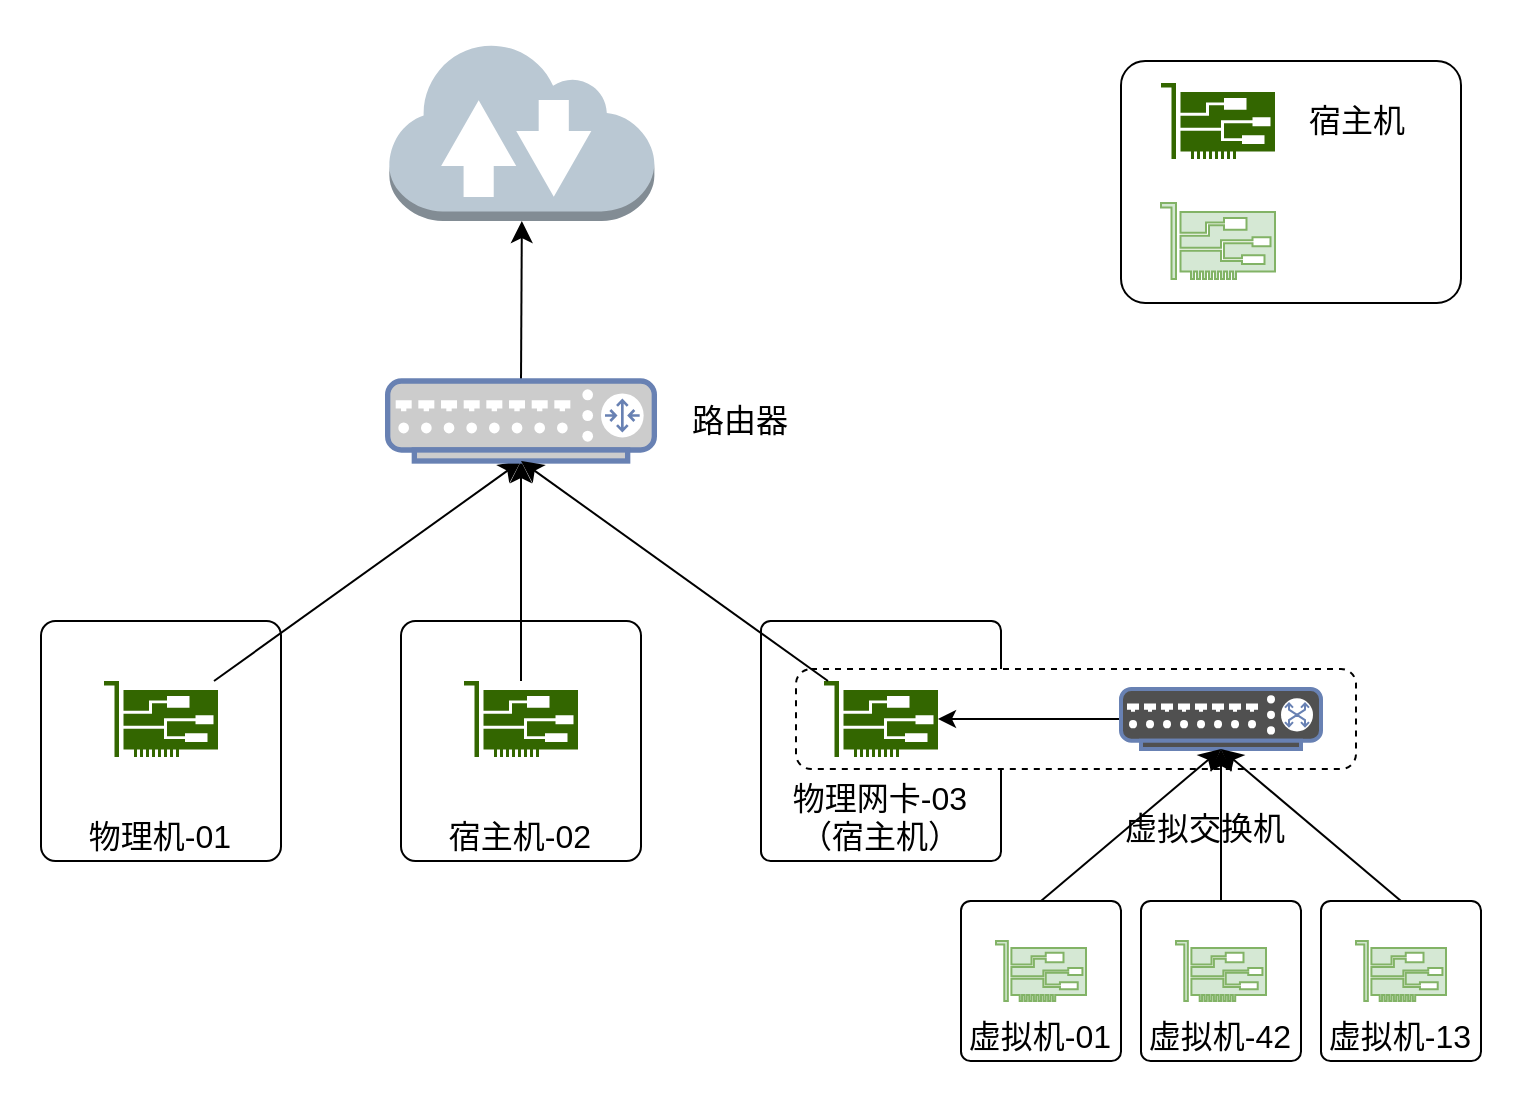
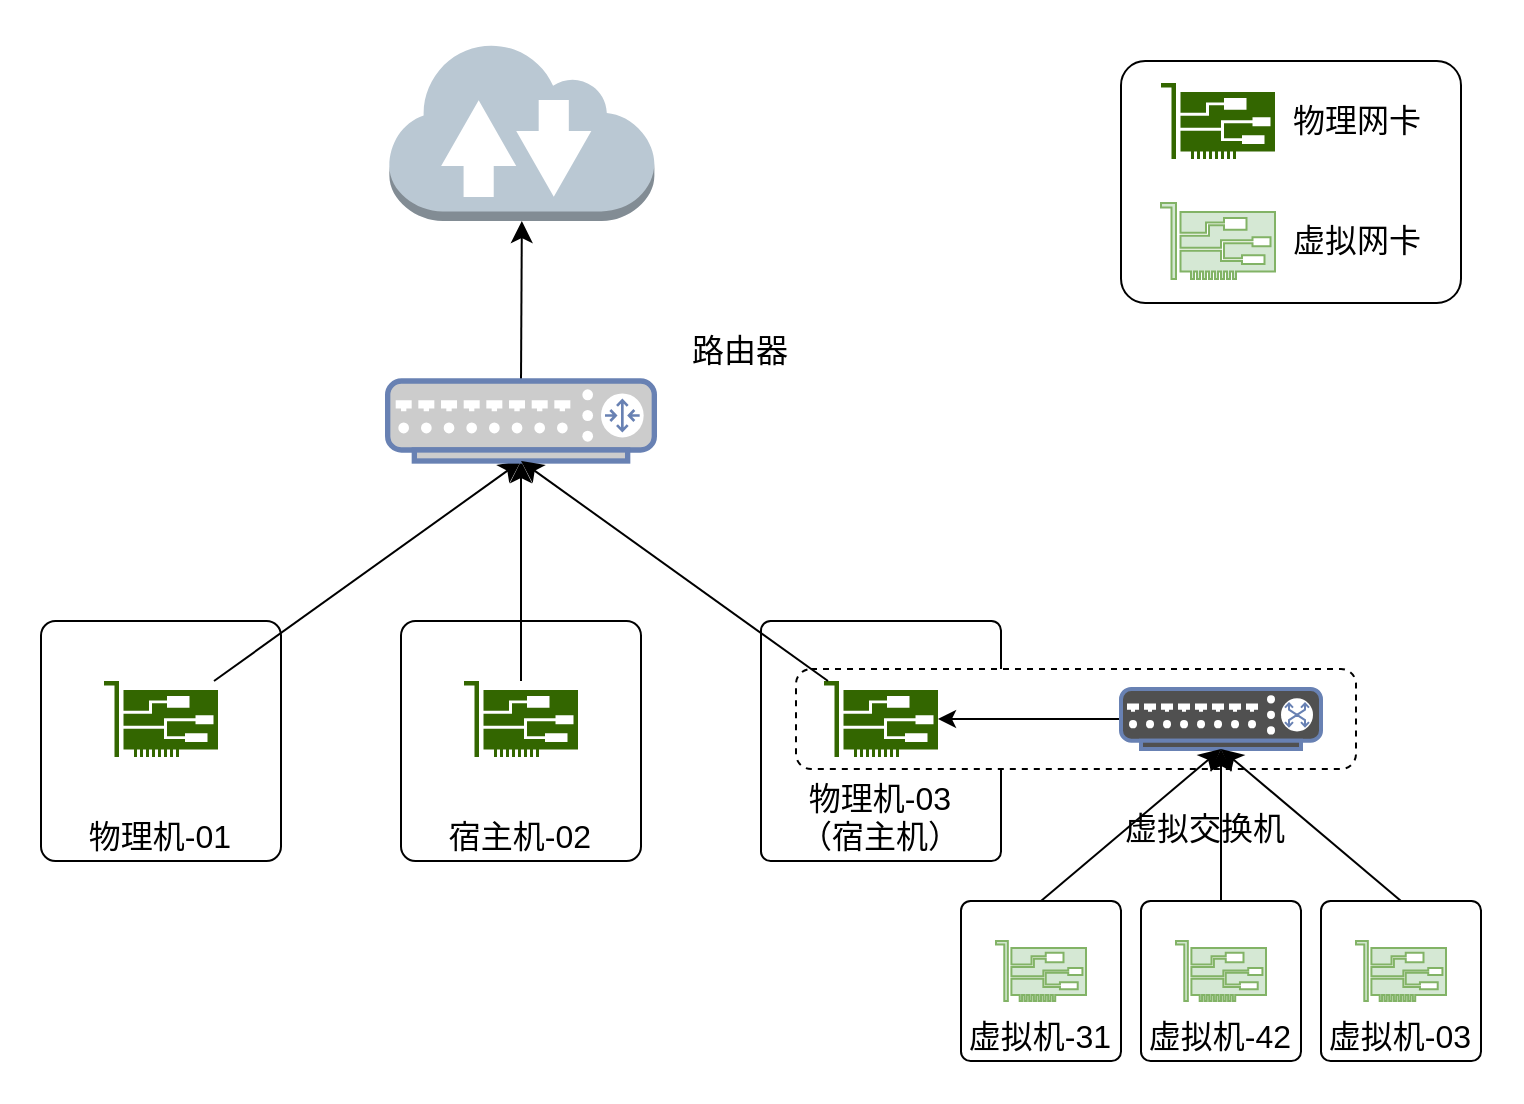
  <mxCell id="0" />
  <mxCell id="1" parent="0" />
- <mxCell id="2" value="物理网卡-03&lt;br&gt;（宿主机）" style="rounded=1;whiteSpace=wrap;html=1;fontSize=16;arcSize=4;align=center;verticalAlign=bottom;" parent="1" vertex="1"><mxGeometry x="380" y="310" width="120" height="120" as="geometry" /></mxCell>
+ <mxCell id="2" value="物理机-03&lt;br&gt;（宿主机）" style="rounded=1;whiteSpace=wrap;html=1;fontSize=16;arcSize=4;align=center;verticalAlign=bottom;" parent="1" vertex="1"><mxGeometry x="380" y="310" width="120" height="120" as="geometry" /></mxCell>
  <mxCell id="3" value="宿主机-02" style="rounded=1;whiteSpace=wrap;html=1;fontSize=16;arcSize=6;align=center;verticalAlign=bottom;" parent="1" vertex="1"><mxGeometry x="200" y="310" width="120" height="120" as="geometry" /></mxCell>
  <mxCell id="4" value="物理机-01" style="rounded=1;whiteSpace=wrap;html=1;fontSize=16;arcSize=6;align=center;verticalAlign=bottom;" parent="1" vertex="1"><mxGeometry x="20" y="310" width="120" height="120" as="geometry" /></mxCell>
  <mxCell id="5" value="" style="sketch=0;pointerEvents=1;shadow=0;dashed=0;html=1;strokeColor=none;fillColor=#336600;labelPosition=center;verticalLabelPosition=bottom;verticalAlign=top;outlineConnect=0;align=center;shape=mxgraph.office.devices.nic;fontSize=16;" parent="1" vertex="1"><mxGeometry x="231.5" y="340" width="57" height="38" as="geometry" /></mxCell>
  <mxCell id="6" style="edgeStyle=none;curved=1;rounded=0;orthogonalLoop=1;jettySize=auto;html=1;entryX=0.5;entryY=1;entryDx=0;entryDy=0;entryPerimeter=0;fontSize=12;startSize=8;endSize=8;" parent="1" source="8" target="10" edge="1"><mxGeometry relative="1" as="geometry"><mxPoint x="70" y="250" as="sourcePoint" /><mxPoint x="260.005" y="230" as="targetPoint" /></mxGeometry></mxCell>
  <mxCell id="7" style="edgeStyle=none;curved=1;rounded=0;orthogonalLoop=1;jettySize=auto;html=1;entryX=0.5;entryY=1;entryDx=0;entryDy=0;entryPerimeter=0;fontSize=12;startSize=8;endSize=8;" parent="1" source="5" target="10" edge="1"><mxGeometry relative="1" as="geometry"><mxPoint x="260.005" y="230" as="targetPoint" /></mxGeometry></mxCell>
  <mxCell id="8" value="" style="sketch=0;pointerEvents=1;shadow=0;dashed=0;html=1;strokeColor=none;fillColor=#336600;labelPosition=center;verticalLabelPosition=bottom;verticalAlign=bottom;outlineConnect=0;align=center;shape=mxgraph.office.devices.nic;fontSize=16;" parent="1" vertex="1"><mxGeometry x="51.5" y="340" width="57" height="38" as="geometry" /></mxCell>
  <mxCell id="9" style="edgeStyle=none;curved=1;rounded=0;orthogonalLoop=1;jettySize=auto;html=1;exitX=0.5;exitY=0;exitDx=0;exitDy=0;exitPerimeter=0;entryX=0.5;entryY=1;entryDx=0;entryDy=0;entryPerimeter=0;fontSize=12;startSize=8;endSize=8;" parent="1" source="10" target="11" edge="1"><mxGeometry relative="1" as="geometry"><mxPoint x="260" y="110" as="targetPoint" /></mxGeometry></mxCell>
  <mxCell id="10" value="" style="fontColor=#0066CC;verticalAlign=top;verticalLabelPosition=bottom;labelPosition=center;align=center;html=1;outlineConnect=0;fillColor=#CCCCCC;strokeColor=#6881B3;gradientColor=none;gradientDirection=north;strokeWidth=2;shape=mxgraph.networks.router;fontSize=16;" parent="1" vertex="1"><mxGeometry x="193.34" y="190" width="133.33" height="40" as="geometry" /></mxCell>
  <mxCell id="11" value="" style="outlineConnect=0;dashed=0;verticalLabelPosition=bottom;verticalAlign=top;align=center;html=1;shape=mxgraph.aws3.internet_2;fillColor=#bac8d3;fontSize=16;strokeColor=#23445d;" parent="1" vertex="1"><mxGeometry x="194.17" y="20" width="132.5" height="90" as="geometry" /></mxCell>
- <mxCell id="12" value="路由器" style="text;html=1;strokeColor=none;fillColor=none;align=center;verticalAlign=middle;whiteSpace=wrap;rounded=0;fontSize=16;" parent="1" vertex="1"><mxGeometry x="340" y="195" width="60" height="30" as="geometry" /></mxCell>
+ <mxCell id="12" value="路由器" style="text;html=1;strokeColor=none;fillColor=none;align=center;verticalAlign=middle;whiteSpace=wrap;rounded=0;fontSize=16;" parent="1" vertex="1"><mxGeometry x="340" y="160" width="60" height="30" as="geometry" /></mxCell>
  <mxCell id="13" value="虚拟交换机" style="text;html=1;strokeColor=none;fillColor=none;align=center;verticalAlign=middle;whiteSpace=wrap;rounded=0;fontSize=16;" parent="1" vertex="1"><mxGeometry x="560" y="399" width="85" height="30" as="geometry" /></mxCell>
  <mxCell id="14" value="" style="group" parent="1" vertex="1" connectable="0"><mxGeometry x="560" y="30" width="170" height="121" as="geometry" /></mxCell>
  <mxCell id="15" value="" style="rounded=1;whiteSpace=wrap;html=1;fontSize=16;arcSize=10;" parent="14" vertex="1"><mxGeometry width="170" height="121" as="geometry" /></mxCell>
  <mxCell id="16" value="" style="sketch=0;pointerEvents=1;shadow=0;dashed=0;html=1;strokeColor=none;fillColor=#336600;labelPosition=center;verticalLabelPosition=bottom;verticalAlign=bottom;outlineConnect=0;align=center;shape=mxgraph.office.devices.nic;fontSize=16;" parent="14" vertex="1"><mxGeometry x="20" y="11" width="57" height="38" as="geometry" /></mxCell>
  <mxCell id="17" value="" style="sketch=0;pointerEvents=1;shadow=0;dashed=0;html=1;strokeColor=#82b366;fillColor=#d5e8d4;labelPosition=center;verticalLabelPosition=bottom;verticalAlign=top;outlineConnect=0;align=center;shape=mxgraph.office.devices.nic;fontSize=16;" parent="14" vertex="1"><mxGeometry x="20" y="71" width="57" height="38" as="geometry" /></mxCell>
- <mxCell id="18" value="宿主机" style="text;html=1;strokeColor=none;fillColor=none;align=center;verticalAlign=middle;whiteSpace=wrap;rounded=0;fontSize=16;" parent="14" vertex="1"><mxGeometry x="77" y="15" width="83" height="30" as="geometry" /></mxCell>
+ <mxCell id="18" value="物理网卡" style="text;html=1;strokeColor=none;fillColor=none;align=center;verticalAlign=middle;whiteSpace=wrap;rounded=0;fontSize=16;" parent="14" vertex="1"><mxGeometry x="77" y="15" width="83" height="30" as="geometry" /></mxCell>
+ <mxCell id="19" value="虚拟网卡" style="text;html=1;strokeColor=none;fillColor=none;align=center;verticalAlign=middle;whiteSpace=wrap;rounded=0;fontSize=16;" parent="14" vertex="1"><mxGeometry x="77" y="75" width="83" height="30" as="geometry" /></mxCell>
  <mxCell id="20" value="" style="rounded=1;whiteSpace=wrap;html=1;dashed=1;" parent="1" vertex="1"><mxGeometry x="397.5" y="334" width="280" height="50" as="geometry" /></mxCell>
  <mxCell id="21" style="edgeStyle=orthogonalEdgeStyle;rounded=0;orthogonalLoop=1;jettySize=auto;html=1;exitX=0;exitY=0.5;exitDx=0;exitDy=0;exitPerimeter=0;" parent="1" source="22" target="27" edge="1"><mxGeometry relative="1" as="geometry" /></mxCell>
  <mxCell id="22" value="" style="fontColor=#0066CC;verticalAlign=top;verticalLabelPosition=bottom;labelPosition=center;align=center;html=1;outlineConnect=0;fillColor=#505050;strokeColor=#6881B3;gradientColor=none;gradientDirection=north;strokeWidth=2;shape=mxgraph.networks.switch;fontSize=16;" parent="1" vertex="1"><mxGeometry x="560" y="344" width="100" height="30" as="geometry" /></mxCell>
  <mxCell id="23" style="edgeStyle=none;curved=1;rounded=0;orthogonalLoop=1;jettySize=auto;html=1;exitX=0.5;exitY=0;exitDx=0;exitDy=0;entryX=0.5;entryY=1;entryDx=0;entryDy=0;entryPerimeter=0;fontSize=12;startSize=8;endSize=8;" parent="1" source="24" target="22" edge="1"><mxGeometry relative="1" as="geometry" /></mxCell>
- <mxCell id="24" value="虚拟机-01" style="rounded=1;whiteSpace=wrap;html=1;fontSize=16;arcSize=6;align=center;verticalAlign=bottom;" parent="1" vertex="1"><mxGeometry x="480" y="450" width="80" height="80" as="geometry" /></mxCell>
+ <mxCell id="24" value="虚拟机-31" style="rounded=1;whiteSpace=wrap;html=1;fontSize=16;arcSize=6;align=center;verticalAlign=bottom;" parent="1" vertex="1"><mxGeometry x="480" y="450" width="80" height="80" as="geometry" /></mxCell>
  <mxCell id="25" style="edgeStyle=none;curved=1;rounded=0;orthogonalLoop=1;jettySize=auto;html=1;exitX=0.5;exitY=0;exitDx=0;exitDy=0;entryX=0.5;entryY=1;entryDx=0;entryDy=0;entryPerimeter=0;fontSize=12;startSize=8;endSize=8;" parent="1" source="26" target="22" edge="1"><mxGeometry relative="1" as="geometry" /></mxCell>
  <mxCell id="26" value="虚拟机-42" style="rounded=1;whiteSpace=wrap;html=1;fontSize=16;arcSize=6;align=center;verticalAlign=bottom;" parent="1" vertex="1"><mxGeometry x="570" y="450" width="80" height="80" as="geometry" /></mxCell>
  <mxCell id="27" value="" style="sketch=0;pointerEvents=1;shadow=0;dashed=0;html=1;strokeColor=none;fillColor=#336600;labelPosition=center;verticalLabelPosition=bottom;verticalAlign=top;outlineConnect=0;align=center;shape=mxgraph.office.devices.nic;fontSize=16;" parent="1" vertex="1"><mxGeometry x="411.5" y="340" width="57" height="38" as="geometry" /></mxCell>
  <mxCell id="28" style="edgeStyle=none;curved=1;rounded=0;orthogonalLoop=1;jettySize=auto;html=1;exitX=0.5;exitY=0;exitDx=0;exitDy=0;entryX=0.5;entryY=1;entryDx=0;entryDy=0;entryPerimeter=0;fontSize=12;startSize=8;endSize=8;" parent="1" source="29" target="22" edge="1"><mxGeometry relative="1" as="geometry" /></mxCell>
- <mxCell id="29" value="虚拟机-13" style="rounded=1;whiteSpace=wrap;html=1;fontSize=16;arcSize=6;align=center;verticalAlign=bottom;" parent="1" vertex="1"><mxGeometry x="660" y="450" width="80" height="80" as="geometry" /></mxCell>
+ <mxCell id="29" value="虚拟机-03" style="rounded=1;whiteSpace=wrap;html=1;fontSize=16;arcSize=6;align=center;verticalAlign=bottom;" parent="1" vertex="1"><mxGeometry x="660" y="450" width="80" height="80" as="geometry" /></mxCell>
  <mxCell id="30" value="" style="sketch=0;pointerEvents=1;shadow=0;dashed=0;html=1;strokeColor=#82b366;fillColor=#d5e8d4;labelPosition=center;verticalLabelPosition=bottom;verticalAlign=top;outlineConnect=0;align=center;shape=mxgraph.office.devices.nic;fontSize=16;" parent="1" vertex="1"><mxGeometry x="497.5" y="470" width="45" height="30" as="geometry" /></mxCell>
  <mxCell id="31" value="" style="sketch=0;pointerEvents=1;shadow=0;dashed=0;html=1;strokeColor=#82b366;fillColor=#d5e8d4;labelPosition=center;verticalLabelPosition=bottom;verticalAlign=top;outlineConnect=0;align=center;shape=mxgraph.office.devices.nic;fontSize=16;" parent="1" vertex="1"><mxGeometry x="587.5" y="470" width="45" height="30" as="geometry" /></mxCell>
  <mxCell id="32" value="" style="sketch=0;pointerEvents=1;shadow=0;dashed=0;html=1;strokeColor=#82b366;fillColor=#d5e8d4;labelPosition=center;verticalLabelPosition=bottom;verticalAlign=top;outlineConnect=0;align=center;shape=mxgraph.office.devices.nic;fontSize=16;" parent="1" vertex="1"><mxGeometry x="677.5" y="470" width="45" height="30" as="geometry" /></mxCell>
  <mxCell id="33" style="edgeStyle=none;curved=1;rounded=0;orthogonalLoop=1;jettySize=auto;html=1;entryX=0.5;entryY=1;entryDx=0;entryDy=0;entryPerimeter=0;fontSize=12;startSize=8;endSize=8;" parent="1" source="27" target="10" edge="1"><mxGeometry relative="1" as="geometry"><mxPoint x="260.005" y="230" as="targetPoint" /></mxGeometry></mxCell>
